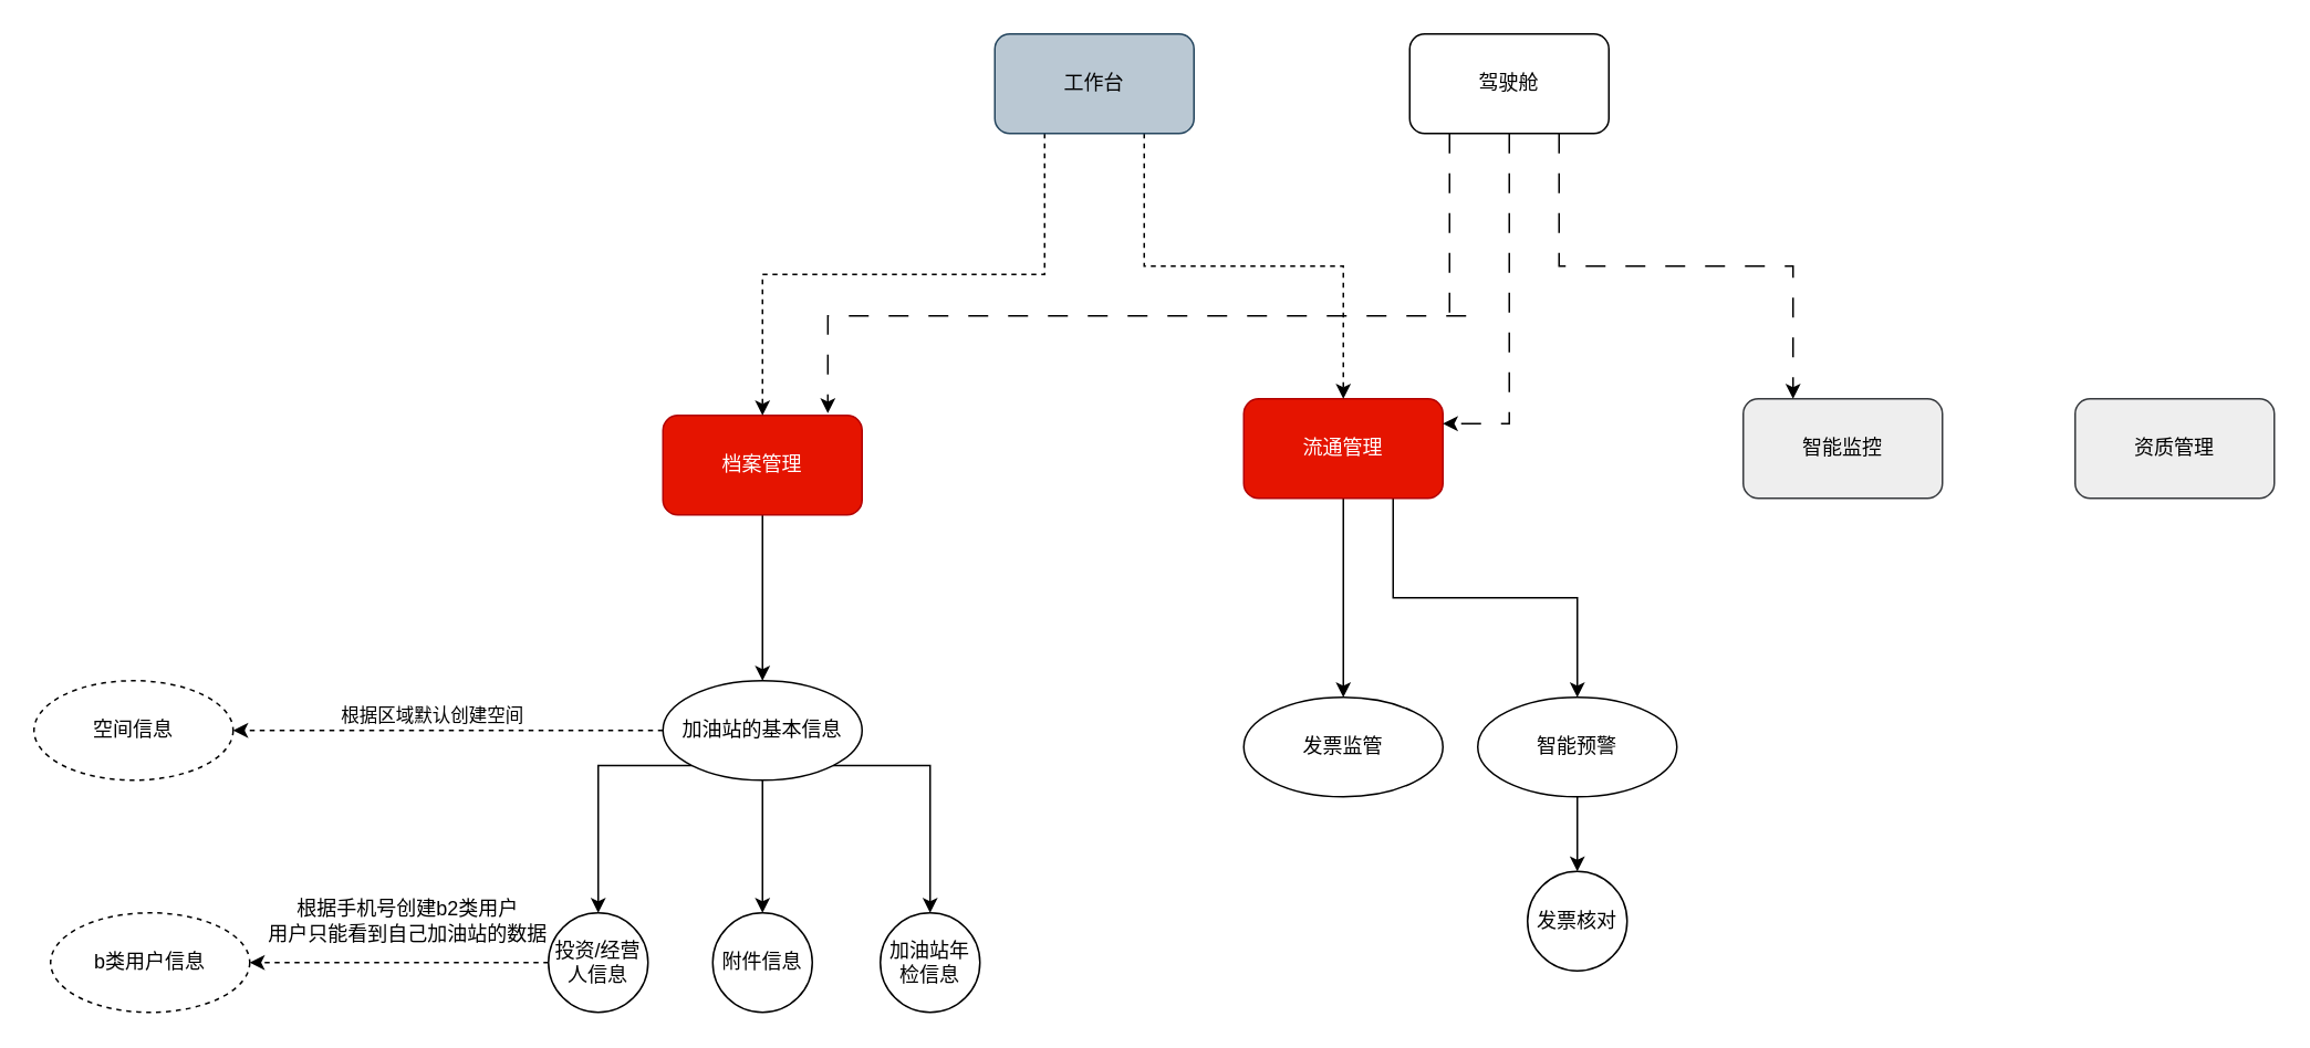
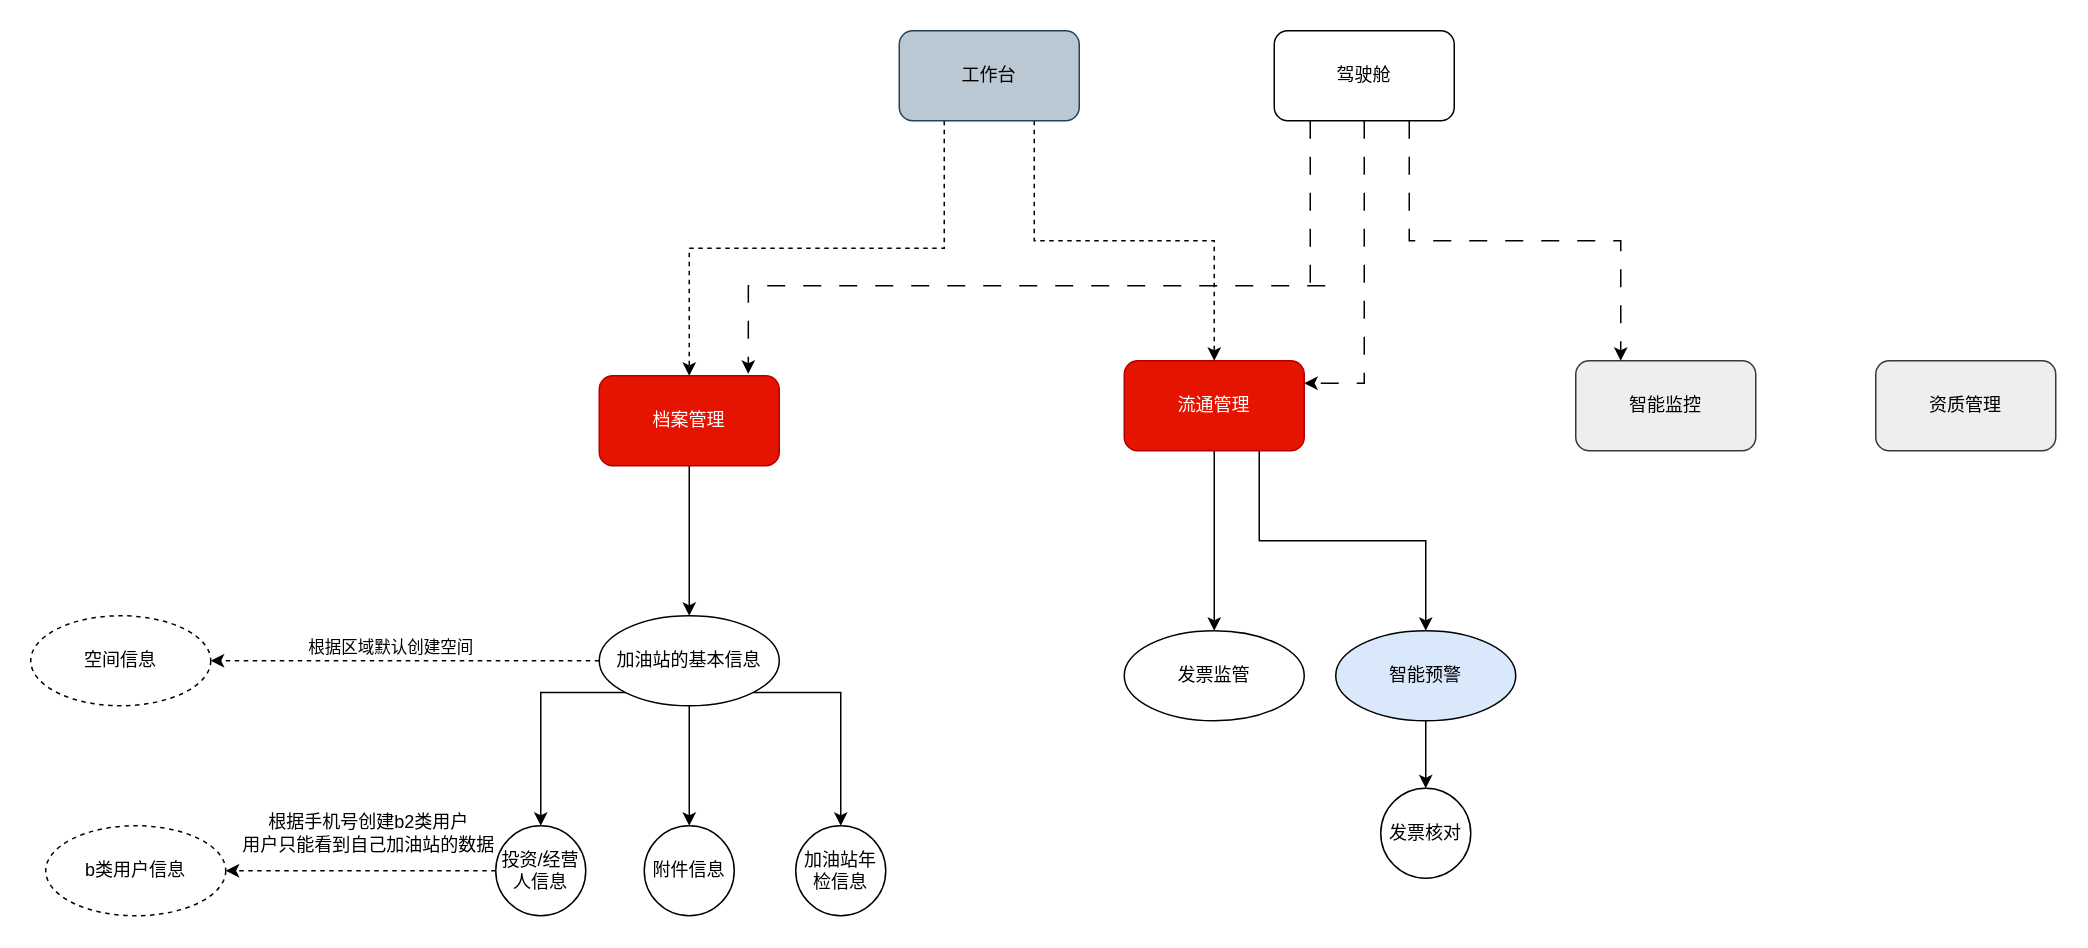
  <mxCell id="0" />
  <mxCell id="1" parent="0" />
  <mxCell id="2" style="edgeStyle=orthogonalEdgeStyle;rounded=0;orthogonalLoop=1;jettySize=auto;html=1;exitX=0.5;exitY=1;exitDx=0;exitDy=0;entryX=0.5;entryY=0;entryDx=0;entryDy=0;" parent="1" source="3" target="24" edge="1"><mxGeometry relative="1" as="geometry" /></mxCell>
  <mxCell id="3" value="档案管理" style="rounded=1;whiteSpace=wrap;html=1;fillColor=#e51400;fontColor=#ffffff;strokeColor=#B20000;" parent="1" vertex="1"><mxGeometry x="399" y="250" width="120" height="60" as="geometry" /></mxCell>
  <mxCell id="4" value="资质管理" style="rounded=1;whiteSpace=wrap;html=1;fillColor=#eeeeee;strokeColor=#36393d;" parent="1" vertex="1"><mxGeometry x="1250" y="240" width="120" height="60" as="geometry" /></mxCell>
  <mxCell id="5" style="edgeStyle=orthogonalEdgeStyle;rounded=0;orthogonalLoop=1;jettySize=auto;html=1;exitX=0.5;exitY=1;exitDx=0;exitDy=0;entryX=0.5;entryY=0;entryDx=0;entryDy=0;" parent="1" source="7" target="16" edge="1"><mxGeometry relative="1" as="geometry" /></mxCell>
  <mxCell id="6" style="edgeStyle=orthogonalEdgeStyle;rounded=0;orthogonalLoop=1;jettySize=auto;html=1;exitX=0.75;exitY=1;exitDx=0;exitDy=0;" parent="1" source="7" target="18" edge="1"><mxGeometry relative="1" as="geometry" /></mxCell>
  <mxCell id="7" value="流通管理" style="rounded=1;whiteSpace=wrap;html=1;fillColor=#e51400;fontColor=#ffffff;strokeColor=#B20000;" parent="1" vertex="1"><mxGeometry x="749" y="240" width="120" height="60" as="geometry" /></mxCell>
  <mxCell id="8" value="智能监控" style="rounded=1;whiteSpace=wrap;html=1;fillColor=#eeeeee;strokeColor=#36393d;" parent="1" vertex="1"><mxGeometry x="1050" y="240" width="120" height="60" as="geometry" /></mxCell>
  <mxCell id="9" style="edgeStyle=orthogonalEdgeStyle;rounded=0;orthogonalLoop=1;jettySize=auto;html=1;exitX=0.2;exitY=1;exitDx=0;exitDy=0;entryX=0.828;entryY=-0.022;entryDx=0;entryDy=0;entryPerimeter=0;dashed=1;dashPattern=12 12;exitPerimeter=0;" parent="1" source="12" target="3" edge="1"><mxGeometry relative="1" as="geometry"><Array as="points"><mxPoint x="883" y="190" /><mxPoint x="518" y="190" /></Array></mxGeometry></mxCell>
  <mxCell id="10" style="edgeStyle=orthogonalEdgeStyle;rounded=0;orthogonalLoop=1;jettySize=auto;html=1;exitX=0.5;exitY=1;exitDx=0;exitDy=0;entryX=1;entryY=0.25;entryDx=0;entryDy=0;dashed=1;dashPattern=12 12;" parent="1" source="12" target="7" edge="1"><mxGeometry relative="1" as="geometry"><mxPoint x="939" y="170" as="targetPoint" /></mxGeometry></mxCell>
  <mxCell id="11" style="edgeStyle=orthogonalEdgeStyle;rounded=0;orthogonalLoop=1;jettySize=auto;html=1;exitX=0.75;exitY=1;exitDx=0;exitDy=0;entryX=0.25;entryY=0;entryDx=0;entryDy=0;dashed=1;dashPattern=12 12;" parent="1" source="12" target="8" edge="1"><mxGeometry relative="1" as="geometry" /></mxCell>
  <mxCell id="12" value="驾驶舱" style="rounded=1;whiteSpace=wrap;html=1;" parent="1" vertex="1"><mxGeometry x="849" y="20" width="120" height="60" as="geometry" /></mxCell>
  <mxCell id="13" style="edgeStyle=orthogonalEdgeStyle;rounded=0;orthogonalLoop=1;jettySize=auto;html=1;exitX=0.25;exitY=1;exitDx=0;exitDy=0;dashed=1;" parent="1" source="15" target="3" edge="1"><mxGeometry relative="1" as="geometry" /></mxCell>
  <mxCell id="14" style="edgeStyle=orthogonalEdgeStyle;rounded=0;orthogonalLoop=1;jettySize=auto;html=1;exitX=0.75;exitY=1;exitDx=0;exitDy=0;entryX=0.5;entryY=0;entryDx=0;entryDy=0;dashed=1;" parent="1" source="15" target="7" edge="1"><mxGeometry relative="1" as="geometry" /></mxCell>
  <mxCell id="15" value="工作台" style="rounded=1;whiteSpace=wrap;html=1;fillColor=#bac8d3;strokeColor=#23445d;" parent="1" vertex="1"><mxGeometry x="599" y="20" width="120" height="60" as="geometry" /></mxCell>
  <mxCell id="16" value="发票监管" style="ellipse;whiteSpace=wrap;html=1;" parent="1" vertex="1"><mxGeometry x="749" y="420" width="120" height="60" as="geometry" /></mxCell>
  <mxCell id="17" style="edgeStyle=orthogonalEdgeStyle;rounded=0;orthogonalLoop=1;jettySize=auto;html=1;exitX=0.5;exitY=1;exitDx=0;exitDy=0;" parent="1" source="18" target="25" edge="1"><mxGeometry relative="1" as="geometry" /></mxCell>
- <mxCell id="18" value="智能预警" style="ellipse;whiteSpace=wrap;html=1;" parent="1" vertex="1"><mxGeometry x="890" y="420" width="120" height="60" as="geometry" /></mxCell>
+ <mxCell id="18" value="智能预警" style="ellipse;whiteSpace=wrap;html=1;fillColor=#dae8fc;" parent="1" vertex="1"><mxGeometry x="890" y="420" width="120" height="60" as="geometry" /></mxCell>
  <mxCell id="19" style="edgeStyle=orthogonalEdgeStyle;rounded=0;orthogonalLoop=1;jettySize=auto;html=1;exitX=0;exitY=1;exitDx=0;exitDy=0;entryX=0.5;entryY=0;entryDx=0;entryDy=0;" edge="1" parent="1" source="24" target="27"><mxGeometry relative="1" as="geometry"><mxPoint x="358" y="550" as="targetPoint" /></mxGeometry></mxCell>
  <mxCell id="20" style="edgeStyle=orthogonalEdgeStyle;rounded=0;orthogonalLoop=1;jettySize=auto;html=1;exitX=0.5;exitY=1;exitDx=0;exitDy=0;" edge="1" parent="1" source="24" target="28"><mxGeometry relative="1" as="geometry" /></mxCell>
  <mxCell id="21" style="edgeStyle=orthogonalEdgeStyle;rounded=0;orthogonalLoop=1;jettySize=auto;html=1;exitX=1;exitY=1;exitDx=0;exitDy=0;entryX=0.5;entryY=0;entryDx=0;entryDy=0;" edge="1" parent="1" source="24" target="29"><mxGeometry relative="1" as="geometry" /></mxCell>
  <mxCell id="22" style="edgeStyle=orthogonalEdgeStyle;rounded=0;orthogonalLoop=1;jettySize=auto;html=1;exitX=0;exitY=0.5;exitDx=0;exitDy=0;entryX=1;entryY=0.5;entryDx=0;entryDy=0;dashed=1;" edge="1" parent="1" source="24" target="30"><mxGeometry relative="1" as="geometry" /></mxCell>
  <mxCell id="23" value="根据区域默认创建空间" style="edgeLabel;html=1;align=center;verticalAlign=middle;resizable=0;points=[];" vertex="1" connectable="0" parent="22"><mxGeometry x="0.185" y="3" relative="1" as="geometry"><mxPoint x="13" y="-13" as="offset" /></mxGeometry></mxCell>
  <mxCell id="24" value="加油站的基本信息" style="ellipse;whiteSpace=wrap;html=1;" parent="1" vertex="1"><mxGeometry x="399" y="410" width="120" height="60" as="geometry" /></mxCell>
  <mxCell id="25" value="发票核对" style="ellipse;whiteSpace=wrap;html=1;aspect=fixed;" parent="1" vertex="1"><mxGeometry x="920" y="525" width="60" height="60" as="geometry" /></mxCell>
  <mxCell id="26" style="edgeStyle=orthogonalEdgeStyle;rounded=0;orthogonalLoop=1;jettySize=auto;html=1;exitX=0;exitY=0.5;exitDx=0;exitDy=0;entryX=1;entryY=0.5;entryDx=0;entryDy=0;dashed=1;" edge="1" parent="1" source="27" target="31"><mxGeometry relative="1" as="geometry" /></mxCell>
  <mxCell id="27" value="投资/经营人信息" style="ellipse;whiteSpace=wrap;html=1;aspect=fixed;" vertex="1" parent="1"><mxGeometry x="330" y="550" width="60" height="60" as="geometry" /></mxCell>
  <mxCell id="28" value="附件信息" style="ellipse;whiteSpace=wrap;html=1;aspect=fixed;" vertex="1" parent="1"><mxGeometry x="429" y="550" width="60" height="60" as="geometry" /></mxCell>
  <mxCell id="29" value="加油站年检信息" style="ellipse;whiteSpace=wrap;html=1;aspect=fixed;" vertex="1" parent="1"><mxGeometry x="530" y="550" width="60" height="60" as="geometry" /></mxCell>
  <mxCell id="30" value="空间信息" style="ellipse;whiteSpace=wrap;html=1;dashed=1;" vertex="1" parent="1"><mxGeometry x="20" y="410" width="120" height="60" as="geometry" /></mxCell>
  <mxCell id="31" value="b类用户信息" style="ellipse;whiteSpace=wrap;html=1;dashed=1;" vertex="1" parent="1"><mxGeometry x="30" y="550" width="120" height="60" as="geometry" /></mxCell>
  <mxCell id="32" value="根据手机号创建b2类用户&lt;br&gt;用户只能看到自己加油站的数据" style="text;html=1;align=center;verticalAlign=middle;resizable=0;points=[];autosize=1;strokeColor=none;fillColor=none;" vertex="1" parent="1"><mxGeometry x="150" y="535" width="190" height="40" as="geometry" /></mxCell>
